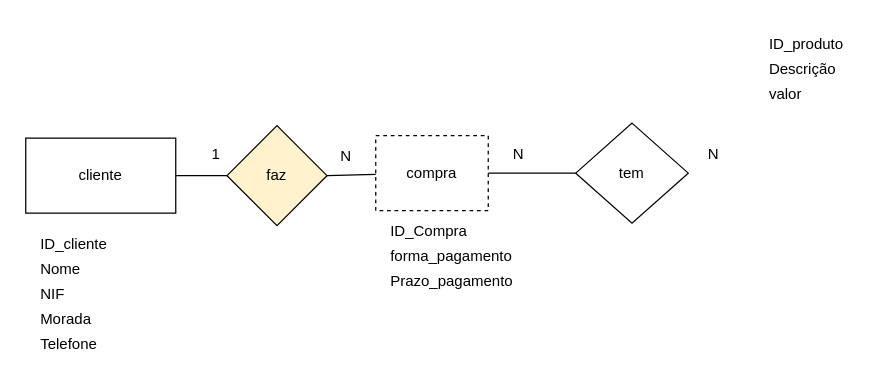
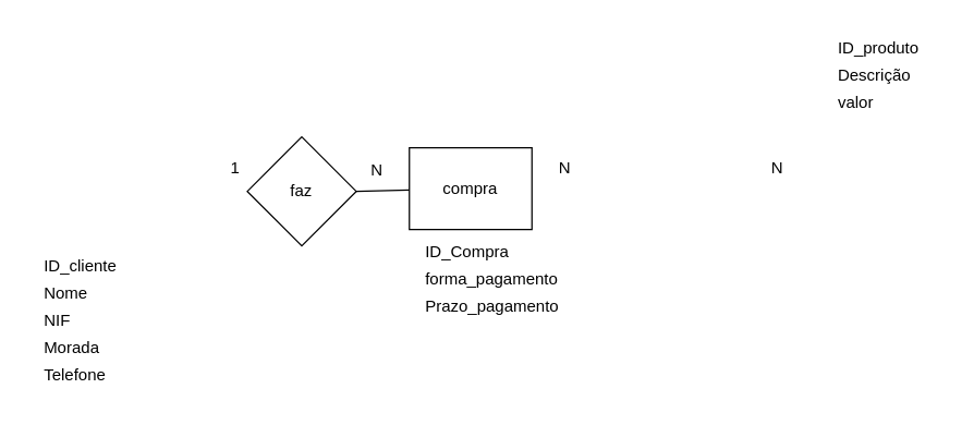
  <mxCell id="0" />
  <mxCell id="1" parent="0" />
- <mxCell id="2" value="cliente" style="rounded=0;whiteSpace=wrap;html=1;" vertex="1" parent="1"><mxGeometry x="20" y="110" width="120" height="60" as="geometry" /></mxCell>
- <mxCell id="3" value="compra" style="rounded=0;whiteSpace=wrap;html=1;dashed=1;" vertex="1" parent="1"><mxGeometry x="300" y="108" width="90" height="60" as="geometry" /></mxCell>
- <mxCell id="4" value="faz" style="rhombus;whiteSpace=wrap;html=1;fillColor=#fff2cc;" vertex="1" parent="1"><mxGeometry x="181" y="100" width="80" height="80" as="geometry" /></mxCell>
- <mxCell id="5" value="" style="endArrow=none;html=1;rounded=0;exitX=0;exitY=0.5;exitDx=0;exitDy=0;entryX=1;entryY=0.5;entryDx=0;entryDy=0;" edge="1" parent="1" source="4" target="2"><mxGeometry width="50" height="50" relative="1" as="geometry"><mxPoint x="390" y="30" as="sourcePoint" /><mxPoint x="470" y="140" as="targetPoint" /></mxGeometry></mxCell>
+ <mxCell id="3" value="compra" style="rounded=0;whiteSpace=wrap;html=1;" vertex="1" parent="1"><mxGeometry x="300" y="108" width="90" height="60" as="geometry" /></mxCell>
+ <mxCell id="4" value="faz" style="rhombus;whiteSpace=wrap;html=1;" vertex="1" parent="1"><mxGeometry x="181" y="100" width="80" height="80" as="geometry" /></mxCell>
  <mxCell id="6" value="" style="endArrow=none;html=1;rounded=0;exitX=1;exitY=0.5;exitDx=0;exitDy=0;" edge="1" parent="1" source="4" target="3"><mxGeometry width="50" height="50" relative="1" as="geometry"><mxPoint x="390" y="140" as="sourcePoint" /><mxPoint x="240" y="140" as="targetPoint" /></mxGeometry></mxCell>
  <mxCell id="7" value="1" style="text;html=1;align=center;verticalAlign=middle;resizable=0;points=[];autosize=1;strokeColor=none;fillColor=none;" vertex="1" parent="1"><mxGeometry x="157" y="108" width="30" height="30" as="geometry" /></mxCell>
  <mxCell id="8" value="N" style="text;html=1;align=center;verticalAlign=middle;resizable=0;points=[];autosize=1;strokeColor=none;fillColor=none;" vertex="1" parent="1"><mxGeometry x="261" y="110" width="30" height="30" as="geometry" /></mxCell>
  <mxCell id="9" value="ID_cliente" style="text;html=1;align=left;verticalAlign=middle;resizable=0;points=[];autosize=1;strokeColor=none;fillColor=none;" vertex="1" parent="1"><mxGeometry x="30" y="180" width="80" height="30" as="geometry" /></mxCell>
  <mxCell id="10" value="Nome" style="text;html=1;align=left;verticalAlign=middle;resizable=0;points=[];autosize=1;strokeColor=none;fillColor=none;" vertex="1" parent="1"><mxGeometry x="30" y="200" width="60" height="30" as="geometry" /></mxCell>
  <mxCell id="11" value="ID_Compra" style="text;html=1;align=left;verticalAlign=middle;resizable=0;points=[];autosize=1;strokeColor=none;fillColor=none;" vertex="1" parent="1"><mxGeometry x="310" y="170" width="80" height="30" as="geometry" /></mxCell>
  <mxCell id="12" value="forma_pagamento" style="text;html=1;align=left;verticalAlign=middle;resizable=0;points=[];autosize=1;strokeColor=none;fillColor=none;" vertex="1" parent="1"><mxGeometry x="310" y="190" width="120" height="30" as="geometry" /></mxCell>
  <mxCell id="13" value="Prazo_pagamento" style="text;html=1;align=left;verticalAlign=middle;resizable=0;points=[];autosize=1;strokeColor=none;fillColor=none;" vertex="1" parent="1"><mxGeometry x="310" y="210" width="120" height="30" as="geometry" /></mxCell>
- <mxCell id="14" value="tem" style="rhombus;whiteSpace=wrap;html=1;" vertex="1" parent="1"><mxGeometry x="460" y="98" width="90" height="80" as="geometry" /></mxCell>
- <mxCell id="15" value="" style="endArrow=none;html=1;rounded=0;exitX=0;exitY=0.5;exitDx=0;exitDy=0;entryX=1;entryY=0.5;entryDx=0;entryDy=0;" edge="1" parent="1" source="14" target="3"><mxGeometry width="50" height="50" relative="1" as="geometry"><mxPoint x="610" y="30" as="sourcePoint" /><mxPoint x="490" y="140" as="targetPoint" /></mxGeometry></mxCell>
  <mxCell id="16" value="Descrição" style="text;html=1;align=left;verticalAlign=middle;resizable=0;points=[];autosize=1;strokeColor=none;fillColor=none;" vertex="1" parent="1"><mxGeometry x="613" y="40" width="80" height="30" as="geometry" /></mxCell>
  <mxCell id="17" value="valor" style="text;html=1;align=left;verticalAlign=middle;resizable=0;points=[];autosize=1;strokeColor=none;fillColor=none;" vertex="1" parent="1"><mxGeometry x="613" y="60" width="50" height="30" as="geometry" /></mxCell>
  <mxCell id="18" value="ID_produto" style="text;html=1;align=left;verticalAlign=middle;resizable=0;points=[];autosize=1;strokeColor=none;fillColor=none;" vertex="1" parent="1"><mxGeometry x="613" y="20" width="80" height="30" as="geometry" /></mxCell>
  <mxCell id="19" value="N" style="text;html=1;align=center;verticalAlign=middle;resizable=0;points=[];autosize=1;strokeColor=none;fillColor=none;" vertex="1" parent="1"><mxGeometry x="399" y="108" width="30" height="30" as="geometry" /></mxCell>
  <mxCell id="20" value="N" style="text;html=1;align=center;verticalAlign=middle;resizable=0;points=[];autosize=1;strokeColor=none;fillColor=none;" vertex="1" parent="1"><mxGeometry x="555" y="108" width="30" height="30" as="geometry" /></mxCell>
  <mxCell id="21" value="NIF" style="text;html=1;align=left;verticalAlign=middle;resizable=0;points=[];autosize=1;strokeColor=none;fillColor=none;" vertex="1" parent="1"><mxGeometry x="30" y="220" width="40" height="30" as="geometry" /></mxCell>
  <mxCell id="22" value="Morada" style="text;html=1;align=left;verticalAlign=middle;resizable=0;points=[];autosize=1;strokeColor=none;fillColor=none;" vertex="1" parent="1"><mxGeometry x="30" y="240" width="60" height="30" as="geometry" /></mxCell>
  <mxCell id="23" value="Telefone" style="text;html=1;align=left;verticalAlign=middle;resizable=0;points=[];autosize=1;strokeColor=none;fillColor=none;" vertex="1" parent="1"><mxGeometry x="30" y="260" width="70" height="30" as="geometry" /></mxCell>
